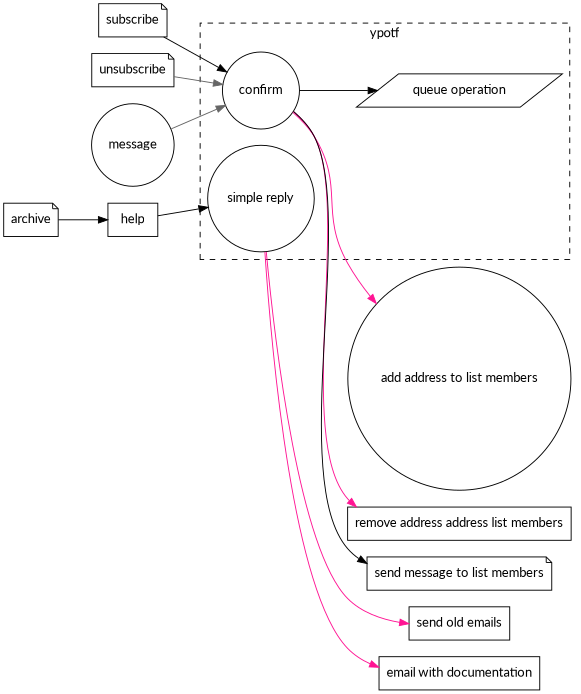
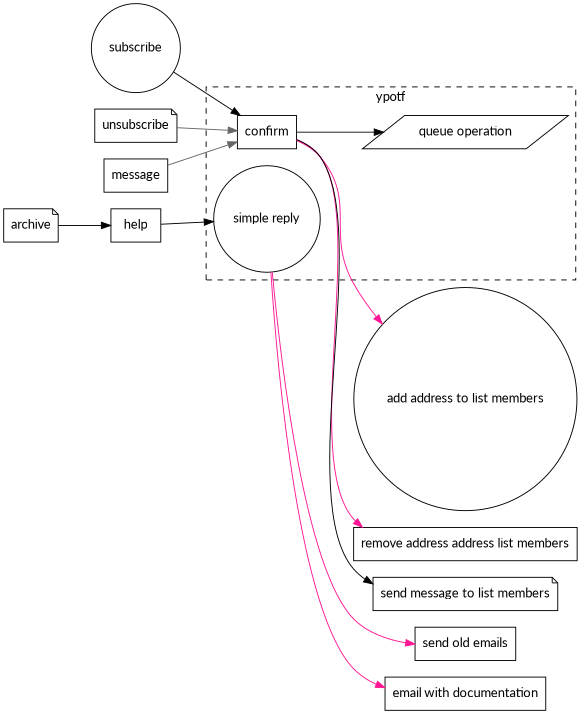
  digraph {
    fontname=Lato
    rankdir=LR
    node [fontname=Lato shape=box]
    edge [color=black fontname=Lato]
-   confirm [shape=circle]
+   confirm
    "queue operation" [shape=parallelogram]
    "simple reply" [shape=circle]
    "add address to list members" [shape=circle]
    n5 [label="remove address address list members"]
    "send message to list members" [shape=note]
    "send old emails"
    "email with documentation"
-   subscribe [shape=note]
+   subscribe [shape=circle]
    unsubscribe [shape=note]
-   message [shape=circle]
+   message
    archive [shape=note]
    help
    subgraph cluster_1 {
      label=ypotf
      style=dashed
      confirm
      "queue operation"
      "simple reply"
    }
    confirm -> "queue operation"
    confirm -> "add address to list members" [color=deeppink]
    confirm -> n5 [color=deeppink]
    confirm -> "send message to list members"
    "simple reply" -> "send old emails" [color=deeppink]
    "simple reply" -> "email with documentation" [color=deeppink]
    subscribe -> confirm
    unsubscribe -> confirm [color=gray40]
    message -> confirm [color=gray40]
    archive -> help
    help -> "simple reply"
  }
